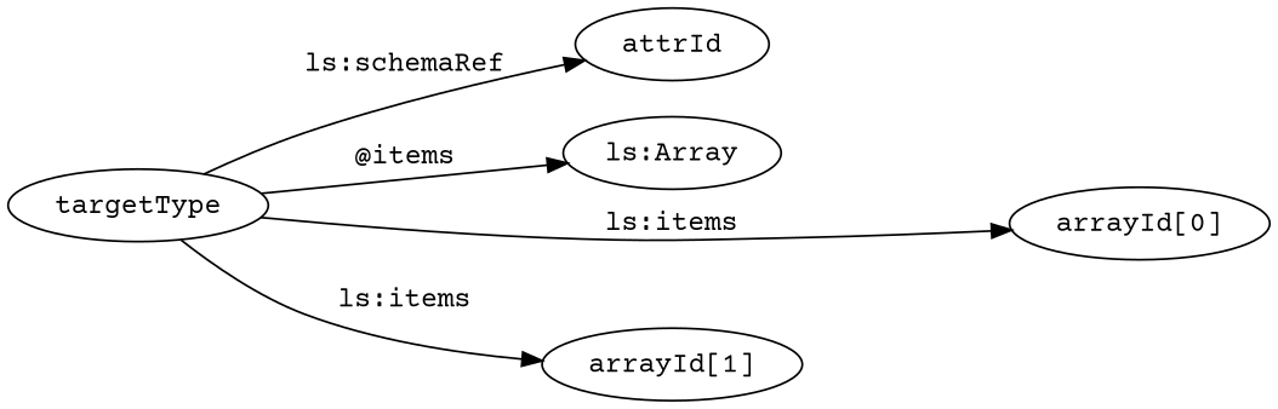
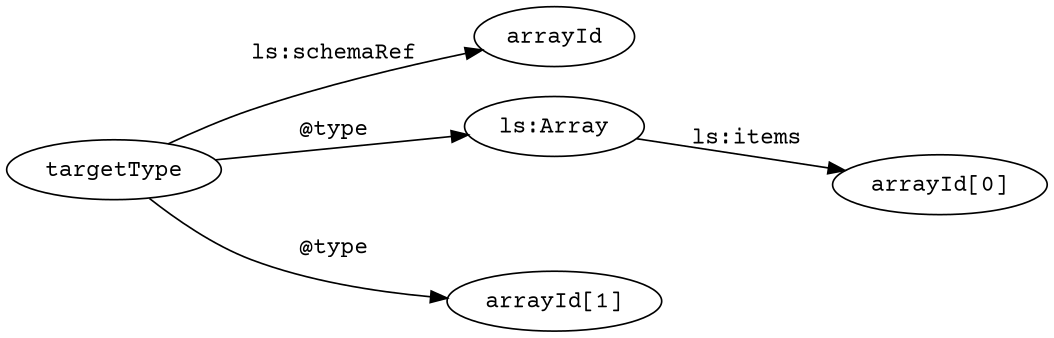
  digraph {
    fontname="Courier Prime"
    rankdir=LR
    node [fontname="Courier Prime"]
    edge [fontname="Courier Prime"]
-   n1 [label=attrId]
+   n1 [label=arrayId]
    n2 [label="ls:Array"]
    n3 [label="arrayId[0]"]
    n4 [label="arrayId[1]"]
    n5 [label=targetType]
    n5 -> n1 [label="ls:schemaRef"]
-   n5 -> n2 [label="@items"]
-   n5 -> n3 [label="ls:items"]
-   n5 -> n4 [label="ls:items"]
+   n5 -> n2 [label="@type"]
+   n2 -> n3 [label="ls:items"]
+   n5 -> n4 [label="@type"]
  }
